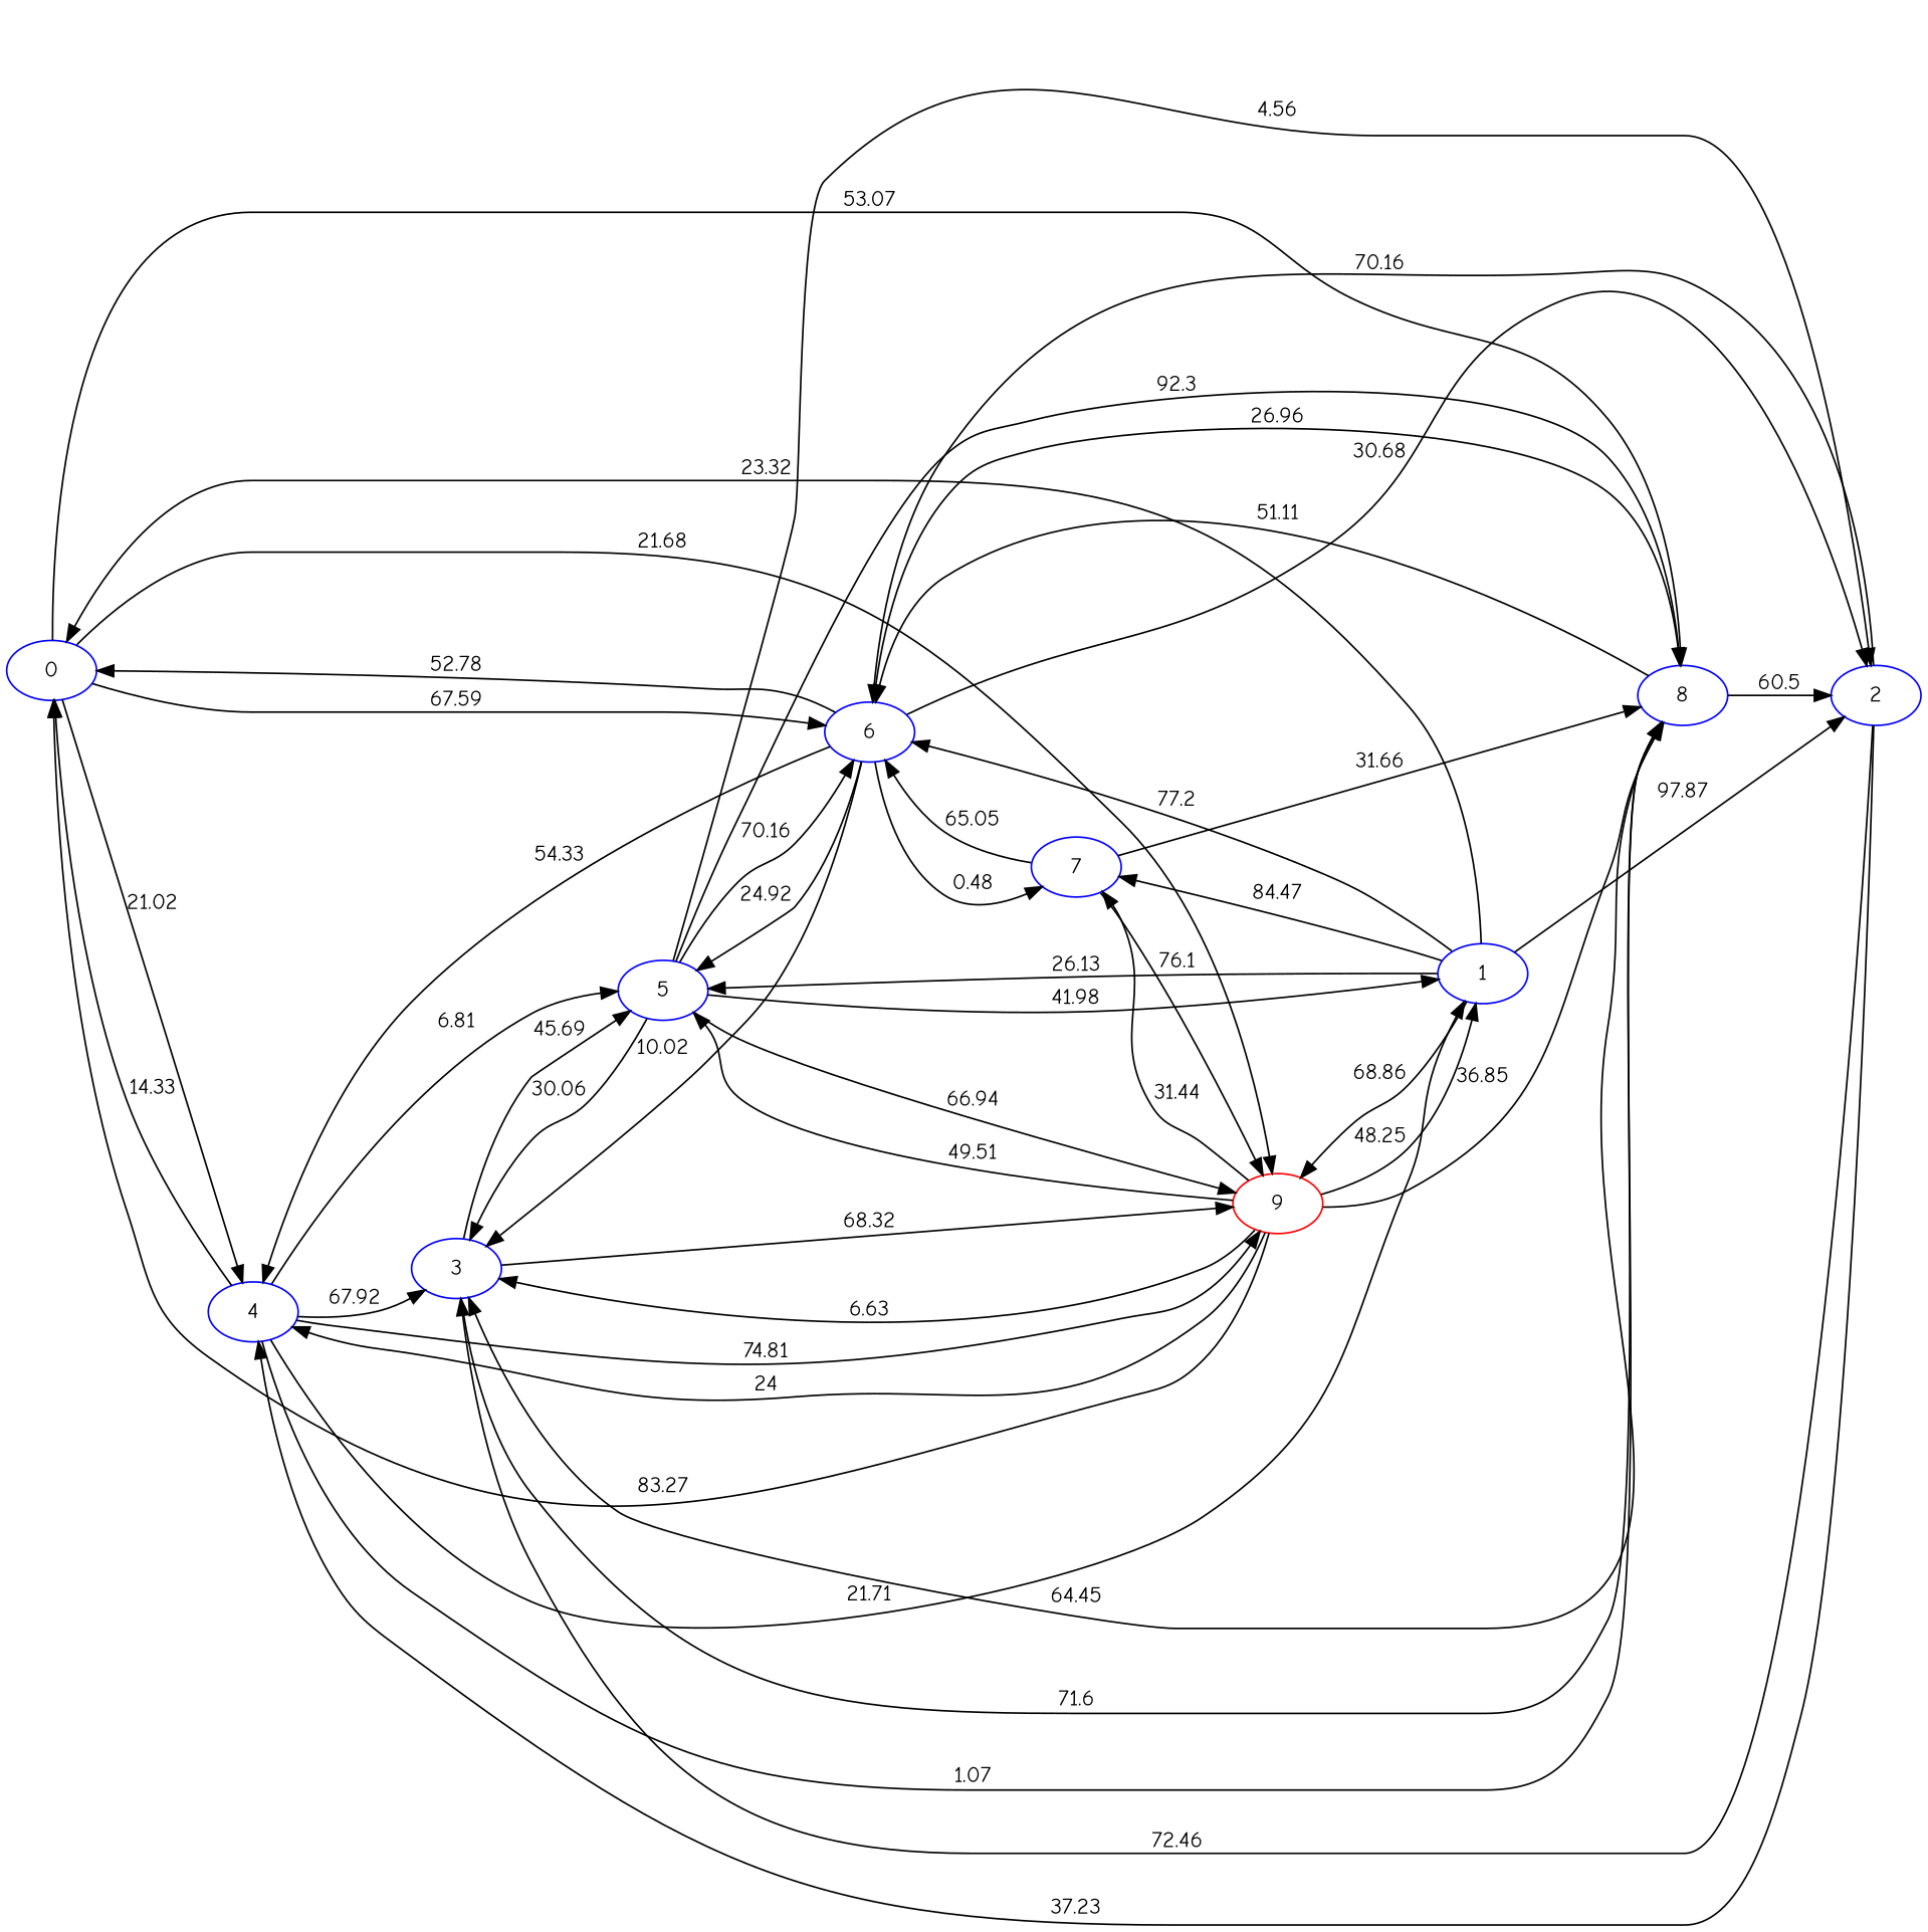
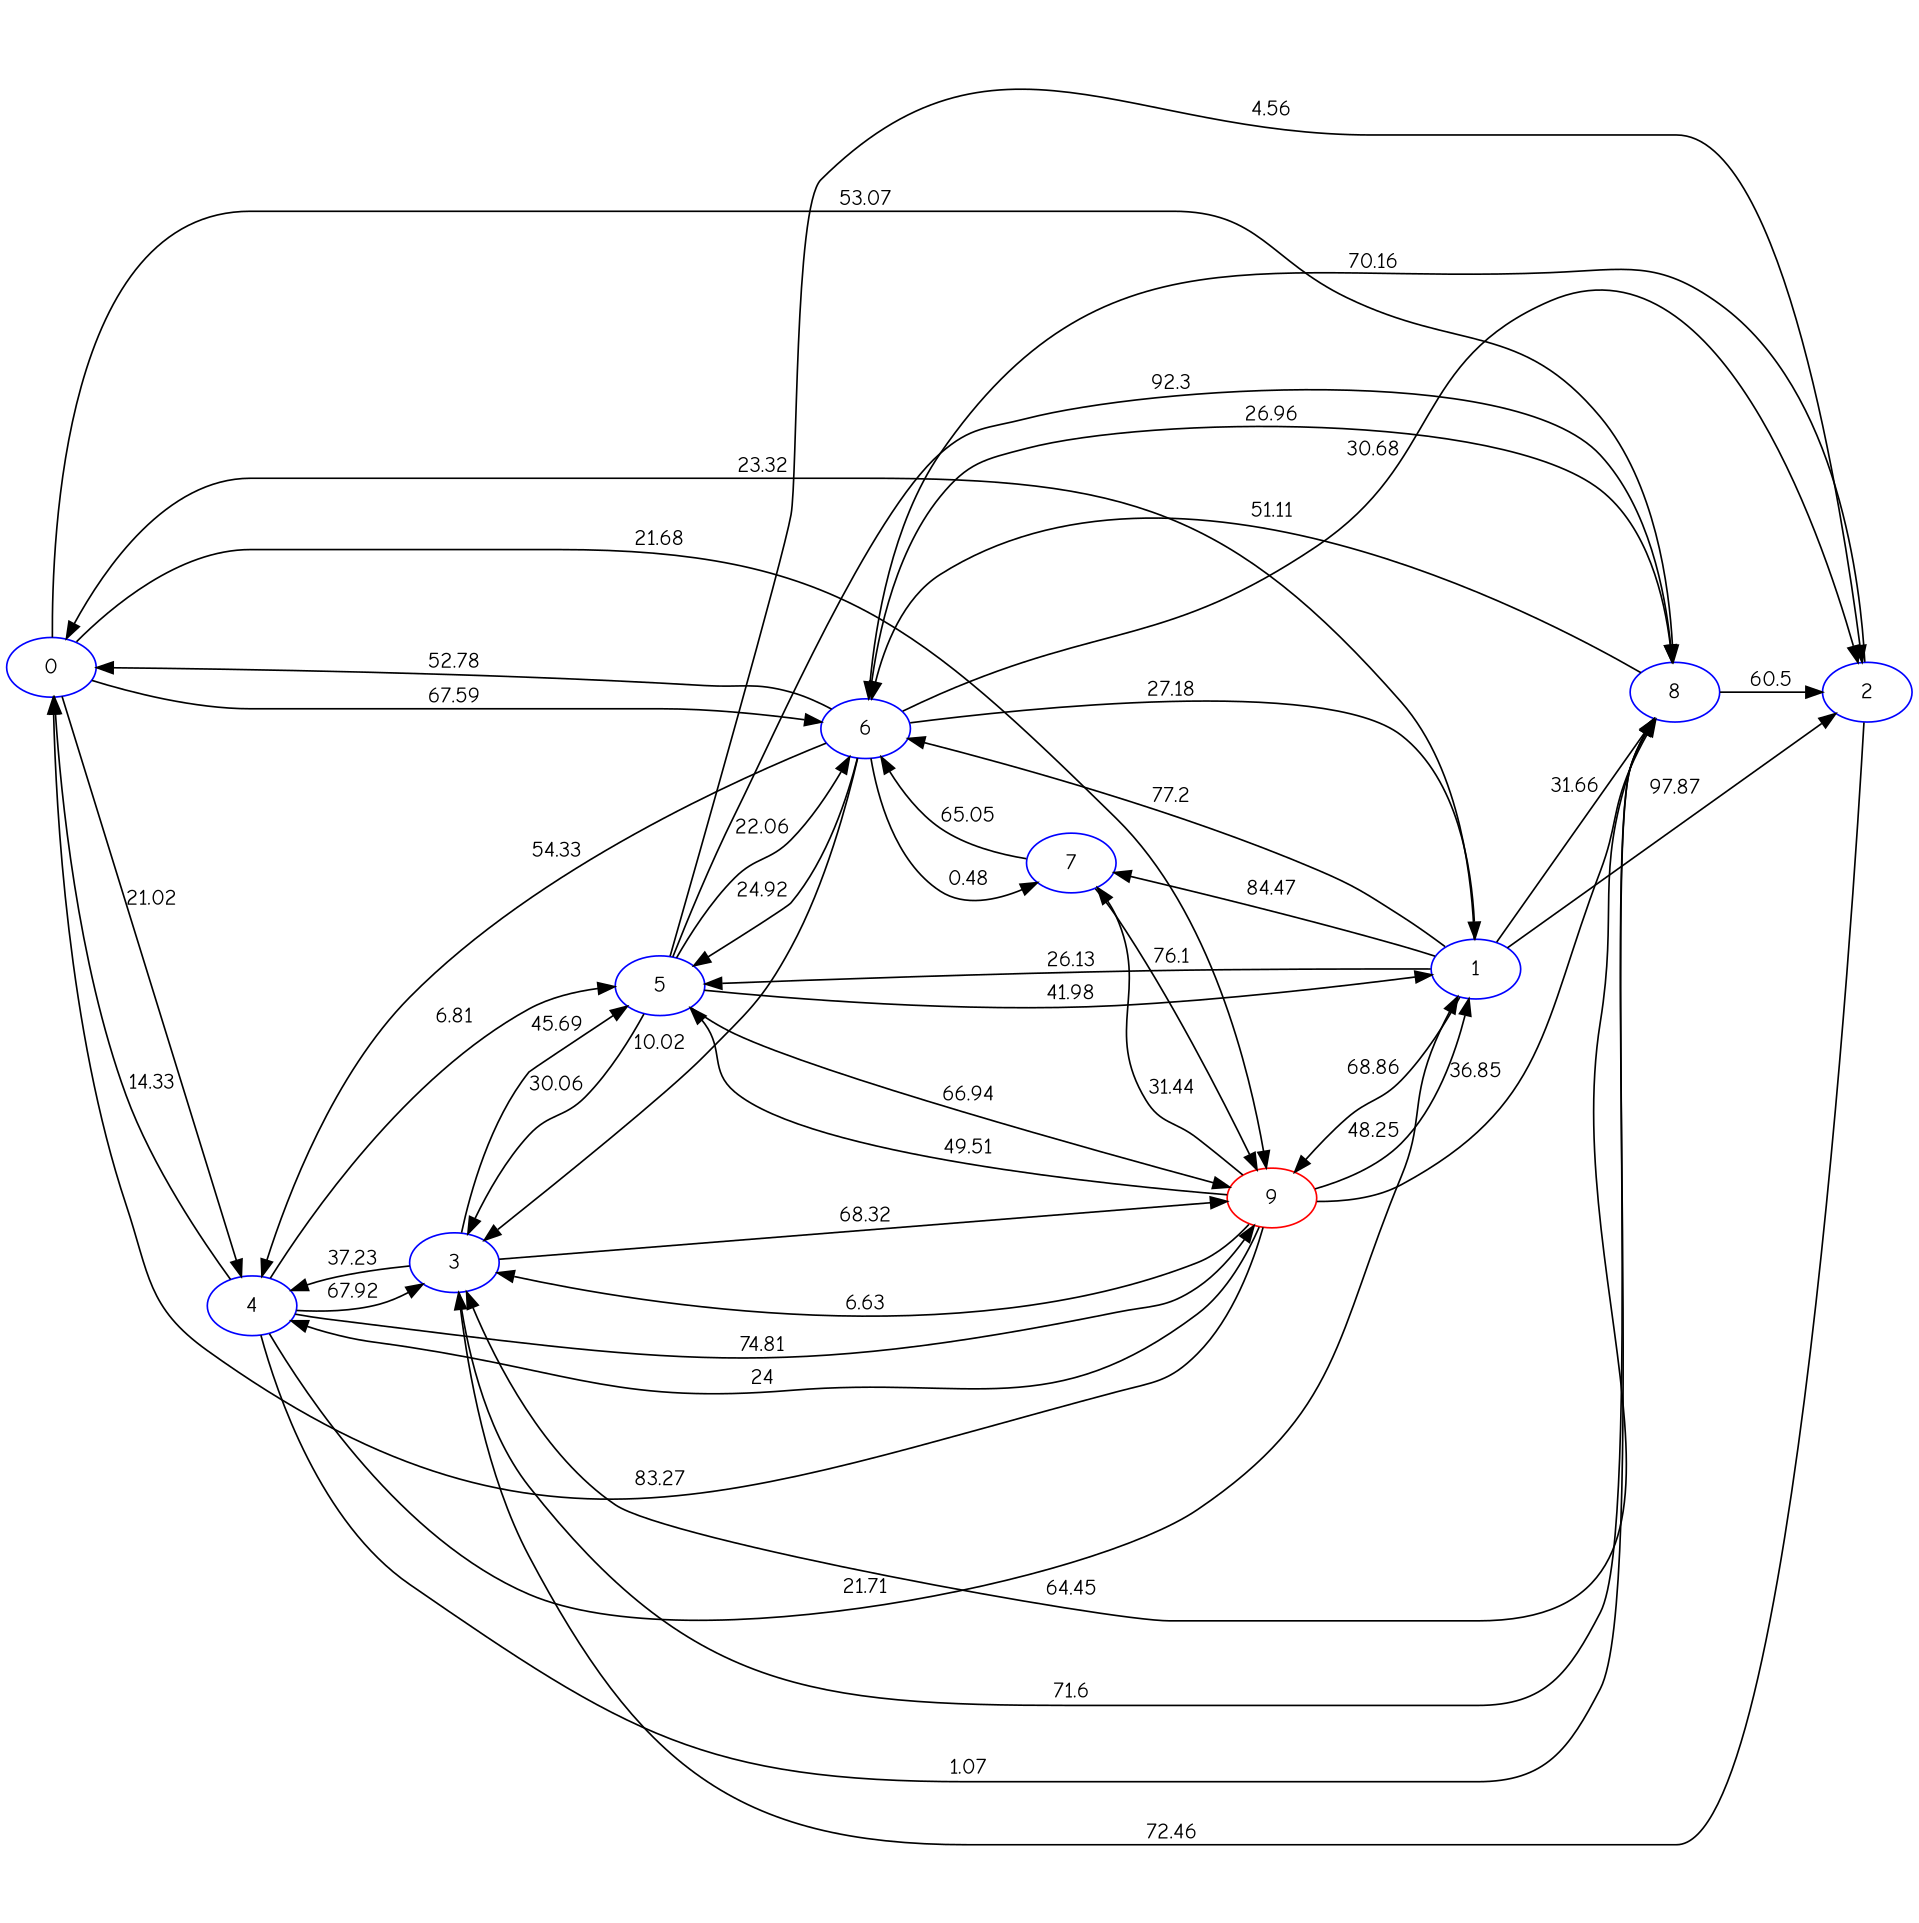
  digraph {
    fontname="Comic Neue"
    rankdir=LR
    node [color=blue fontname="Comic Neue"]
    edge [fontname="Comic Neue"]
    n1 [label=0]
    n2 [label=4]
    n3 [label=6]
    n4 [label=8]
    n5 [color=red label=9]
    n6 [label=1]
    n7 [label=5]
    n8 [label=3]
    n9 [label=2]
    n10 [label=7]
    n1 -> n2 [label=21.02]
    n1 -> n3 [label=67.59]
    n1 -> n4 [label=53.07]
    n1 -> n5 [label=21.68]
    n2 -> n1 [label=14.33]
    n2 -> n4 [label=1.07]
    n2 -> n5 [label=74.81]
    n2 -> n6 [label=21.71]
    n2 -> n7 [label=6.81]
    n2 -> n8 [label=67.92]
    n3 -> n1 [label=52.78]
    n3 -> n2 [label=54.33]
    n3 -> n4 [label=26.96]
+   n3 -> n6 [label=27.18]
    n3 -> n7 [label=24.92]
    n3 -> n8 [label=10.02]
    n3 -> n9 [label=30.68]
    n3 -> n10 [label=0.48]
    n4 -> n3 [label=51.11]
    n4 -> n8 [label=64.45]
    n4 -> n9 [label=60.5]
    n5 -> n1 [label=83.27]
    n5 -> n2 [label=24]
    n5 -> n4 [label=36.85]
    n5 -> n6 [label=48.25]
    n5 -> n7 [label=49.51]
    n5 -> n8 [label=6.63]
    n5 -> n10 [label=31.44]
    n6 -> n1 [label=23.32]
    n6 -> n3 [label=77.2]
-   n10 -> n4 [label=31.66]
+   n6 -> n4 [label=31.66]
    n6 -> n5 [label=68.86]
    n6 -> n7 [label=26.13]
    n6 -> n9 [label=97.87]
    n6 -> n10 [label=84.47]
-   n7 -> n3 [label=70.16]
+   n7 -> n3 [label=22.06]
    n7 -> n4 [label=92.3]
    n7 -> n5 [label=66.94]
    n7 -> n6 [label=41.98]
    n7 -> n8 [label=30.06]
    n7 -> n9 [label=4.56]
-   n9 -> n2 [label=37.23]
+   n8 -> n2 [label=37.23]
    n8 -> n4 [label=71.6]
    n8 -> n5 [label=68.32]
    n8 -> n7 [label=45.69]
    n9 -> n3 [label=70.16]
    n9 -> n8 [label=72.46]
    n10 -> n3 [label=65.05]
    n10 -> n5 [label=76.1]
  }
